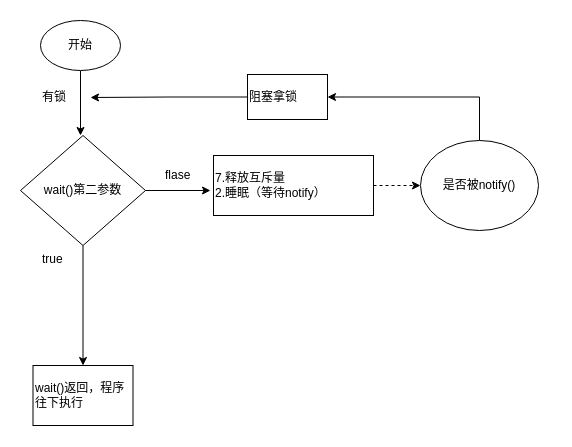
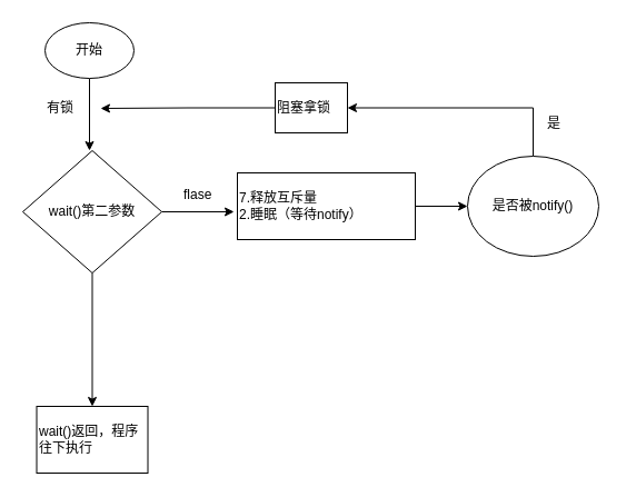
  <mxCell id="0" />
  <mxCell id="1" parent="0" />
  <mxCell id="2" value="" style="edgeStyle=orthogonalEdgeStyle;rounded=0;orthogonalLoop=1;jettySize=auto;html=1;" edge="1" parent="1" source="3"><mxGeometry relative="1" as="geometry"><mxPoint x="80" y="135" as="targetPoint" /></mxGeometry></mxCell>
  <mxCell id="3" value="开始" style="ellipse;whiteSpace=wrap;html=1;" vertex="1" parent="1"><mxGeometry x="40" y="20" width="80" height="50" as="geometry" /></mxCell>
  <mxCell id="4" value="" style="edgeStyle=orthogonalEdgeStyle;rounded=0;orthogonalLoop=1;jettySize=auto;html=1;" edge="1" parent="1" source="6"><mxGeometry relative="1" as="geometry"><mxPoint x="210" y="190" as="targetPoint" /></mxGeometry></mxCell>
  <mxCell id="5" value="" style="edgeStyle=orthogonalEdgeStyle;rounded=0;orthogonalLoop=1;jettySize=auto;html=1;entryX=0.5;entryY=0;entryDx=0;entryDy=0;" edge="1" parent="1" source="6" target="11"><mxGeometry relative="1" as="geometry"><mxPoint x="-60" y="190" as="targetPoint" /></mxGeometry></mxCell>
  <mxCell id="6" value="wait()第二参数" style="rhombus;whiteSpace=wrap;html=1;" vertex="1" parent="1"><mxGeometry x="20" y="135" width="125" height="110" as="geometry" /></mxCell>
  <mxCell id="7" value="有锁" style="text;html=1;resizable=0;points=[];autosize=1;align=left;verticalAlign=top;spacingTop=-4;" vertex="1" parent="1"><mxGeometry x="40" y="87" width="50" height="20" as="geometry" /></mxCell>
- <mxCell id="8" value="" style="edgeStyle=orthogonalEdgeStyle;rounded=0;orthogonalLoop=1;jettySize=auto;html=1;dashed=1;" edge="1" parent="1" source="9" target="14"><mxGeometry relative="1" as="geometry" /></mxCell>
+ <mxCell id="8" value="" style="edgeStyle=orthogonalEdgeStyle;rounded=0;orthogonalLoop=1;jettySize=auto;html=1;" edge="1" parent="1" source="9" target="14"><mxGeometry relative="1" as="geometry" /></mxCell>
  <mxCell id="9" value="7.释放互斥量&lt;br&gt;2.睡眠（等待notify）" style="rounded=0;whiteSpace=wrap;html=1;align=left;" vertex="1" parent="1"><mxGeometry x="213" y="155" width="160" height="60" as="geometry" /></mxCell>
  <mxCell id="10" value="flase" style="text;html=1;resizable=0;points=[];autosize=1;align=left;verticalAlign=top;spacingTop=-4;" vertex="1" parent="1"><mxGeometry x="163" y="165" width="50" height="20" as="geometry" /></mxCell>
  <mxCell id="11" value="wait()返回，程序往下执行" style="rounded=0;whiteSpace=wrap;html=1;align=left;" vertex="1" parent="1"><mxGeometry x="32.5" y="365" width="100" height="60" as="geometry" /></mxCell>
- <mxCell id="12" value="true" style="text;html=1;" vertex="1" parent="1"><mxGeometry x="40" y="245" width="60" height="30" as="geometry" /></mxCell>
  <mxCell id="13" value="" style="edgeStyle=orthogonalEdgeStyle;rounded=0;orthogonalLoop=1;jettySize=auto;html=1;entryX=1;entryY=0.5;entryDx=0;entryDy=0;" edge="1" parent="1" source="14" target="16"><mxGeometry relative="1" as="geometry"><mxPoint x="479" y="60" as="targetPoint" /><Array as="points"><mxPoint x="479" y="97" /></Array></mxGeometry></mxCell>
  <mxCell id="14" value="是否被notify()" style="ellipse;whiteSpace=wrap;html=1;" vertex="1" parent="1"><mxGeometry x="420" y="140" width="118" height="90" as="geometry" /></mxCell>
  <mxCell id="15" value="" style="edgeStyle=orthogonalEdgeStyle;rounded=0;orthogonalLoop=1;jettySize=auto;html=1;" edge="1" parent="1" source="16" target="7"><mxGeometry relative="1" as="geometry"><mxPoint x="130" y="92.5" as="targetPoint" /></mxGeometry></mxCell>
- <mxCell id="16" value="阻塞拿锁" style="rounded=0;whiteSpace=wrap;html=1;align=left;" vertex="1" parent="1"><mxGeometry x="247" y="74" width="80" height="45" as="geometry" /></mxCell>
+ <mxCell id="16" value="阻塞拿锁" style="rounded=0;whiteSpace=wrap;html=1;align=left;" vertex="1" parent="1"><mxGeometry x="247" y="74" width="65" height="45" as="geometry" /></mxCell>
+ <mxCell id="17" value="是" style="text;html=1;" vertex="1" parent="1"><mxGeometry x="490" y="97" width="60" height="30" as="geometry" /></mxCell>
